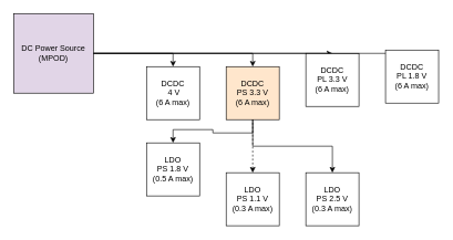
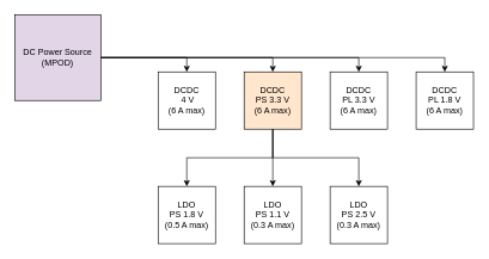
  <mxCell id="0" />
  <mxCell id="1" parent="0" />
  <mxCell id="2" style="edgeStyle=orthogonalEdgeStyle;rounded=0;orthogonalLoop=1;jettySize=auto;html=1;exitX=1;exitY=0.5;exitDx=0;exitDy=0;entryX=0.5;entryY=0;entryDx=0;entryDy=0;" edge="1" parent="1" source="3" target="4"><mxGeometry relative="1" as="geometry" /></mxCell>
  <mxCell id="3" value="DC Power Source&lt;br&gt;(MPOD)" style="whiteSpace=wrap;html=1;aspect=fixed;fillColor=#e1d5e7;" vertex="1" parent="1"><mxGeometry x="20" y="20" width="120" height="120" as="geometry" /></mxCell>
  <mxCell id="4" value="DCDC&lt;br&gt;&amp;nbsp;4 V &lt;br&gt;(6 A max)" style="whiteSpace=wrap;html=1;aspect=fixed;" vertex="1" parent="1"><mxGeometry x="220" y="100" width="80" height="80" as="geometry" /></mxCell>
  <mxCell id="5" style="edgeStyle=orthogonalEdgeStyle;rounded=0;orthogonalLoop=1;jettySize=auto;html=1;exitX=0.5;exitY=1;exitDx=0;exitDy=0;" edge="1" parent="1" source="7" target="16"><mxGeometry relative="1" as="geometry" /></mxCell>
  <mxCell id="6" style="edgeStyle=orthogonalEdgeStyle;rounded=0;orthogonalLoop=1;jettySize=auto;html=1;exitX=0.5;exitY=0;exitDx=0;exitDy=0;startArrow=classic;startFill=1;endArrow=none;endFill=0;" edge="1" parent="1" source="7"><mxGeometry relative="1" as="geometry"><mxPoint x="140" y="80" as="targetPoint" /><Array as="points"><mxPoint x="380" y="80" /></Array></mxGeometry></mxCell>
  <mxCell id="7" value="DCDC&lt;br&gt;PS 3.3 V &lt;br&gt;(6 A max)" style="whiteSpace=wrap;html=1;aspect=fixed;fillColor=#ffe6cc;" vertex="1" parent="1"><mxGeometry x="340" y="100" width="80" height="80" as="geometry" /></mxCell>
  <mxCell id="8" style="edgeStyle=orthogonalEdgeStyle;rounded=0;orthogonalLoop=1;jettySize=auto;html=1;exitX=0.5;exitY=0;exitDx=0;exitDy=0;startArrow=classic;startFill=1;endArrow=none;endFill=0;" edge="1" parent="1" source="9"><mxGeometry relative="1" as="geometry"><mxPoint x="140" y="80" as="targetPoint" /><Array as="points"><mxPoint x="500" y="80" /></Array></mxGeometry></mxCell>
- <mxCell id="9" value="DCDC&lt;br&gt;PL 3.3 V &lt;br&gt;(6 A max)" style="whiteSpace=wrap;html=1;aspect=fixed;" vertex="1" parent="1"><mxGeometry x="460" y="80" width="80" height="80" as="geometry" /></mxCell>
+ <mxCell id="9" value="DCDC&lt;br&gt;PL 3.3 V &lt;br&gt;(6 A max)" style="whiteSpace=wrap;html=1;aspect=fixed;" vertex="1" parent="1"><mxGeometry x="460" y="100" width="80" height="80" as="geometry" /></mxCell>
  <mxCell id="10" style="edgeStyle=orthogonalEdgeStyle;rounded=0;orthogonalLoop=1;jettySize=auto;html=1;exitX=0.5;exitY=0;exitDx=0;exitDy=0;startArrow=classic;startFill=1;endArrow=none;endFill=0;" edge="1" parent="1" source="11"><mxGeometry relative="1" as="geometry"><mxPoint x="140" y="80" as="targetPoint" /><Array as="points"><mxPoint x="620" y="80" /></Array></mxGeometry></mxCell>
- <mxCell id="11" value="DCDC&lt;br&gt;PL 1.8 V &lt;br&gt;(6 A max)" style="whiteSpace=wrap;html=1;aspect=fixed;" vertex="1" parent="1"><mxGeometry x="580" y="75" width="80" height="80" as="geometry" /></mxCell>
+ <mxCell id="11" value="DCDC&lt;br&gt;PL 1.8 V &lt;br&gt;(6 A max)" style="whiteSpace=wrap;html=1;aspect=fixed;" vertex="1" parent="1"><mxGeometry x="580" y="100" width="80" height="80" as="geometry" /></mxCell>
  <mxCell id="12" style="edgeStyle=orthogonalEdgeStyle;rounded=0;orthogonalLoop=1;jettySize=auto;html=1;exitX=0.5;exitY=0;exitDx=0;exitDy=0;entryX=0.5;entryY=1;entryDx=0;entryDy=0;startArrow=classic;startFill=1;endArrow=none;endFill=0;" edge="1" parent="1" source="13" target="7"><mxGeometry relative="1" as="geometry" /></mxCell>
- <mxCell id="13" value="LDO&lt;br&gt;PS 1.8 V &lt;br&gt;(0.5 A max)" style="whiteSpace=wrap;html=1;aspect=fixed;" vertex="1" parent="1"><mxGeometry x="220" y="215" width="80" height="80" as="geometry" /></mxCell>
- <mxCell id="14" style="edgeStyle=orthogonalEdgeStyle;rounded=0;orthogonalLoop=1;jettySize=auto;html=1;exitX=0.5;exitY=0;exitDx=0;exitDy=0;startArrow=classic;startFill=1;endArrow=none;endFill=0;entryX=0.5;entryY=1;entryDx=0;entryDy=0;dashed=1;" edge="1" parent="1" source="15" target="7"><mxGeometry relative="1" as="geometry"><mxPoint x="350" y="200" as="targetPoint" /></mxGeometry></mxCell>
+ <mxCell id="13" value="LDO&lt;br&gt;PS 1.8 V &lt;br&gt;(0.5 A max)" style="whiteSpace=wrap;html=1;aspect=fixed;" vertex="1" parent="1"><mxGeometry x="220" y="260" width="80" height="80" as="geometry" /></mxCell>
+ <mxCell id="14" style="edgeStyle=orthogonalEdgeStyle;rounded=0;orthogonalLoop=1;jettySize=auto;html=1;exitX=0.5;exitY=0;exitDx=0;exitDy=0;startArrow=classic;startFill=1;endArrow=none;endFill=0;entryX=0.5;entryY=1;entryDx=0;entryDy=0;" edge="1" parent="1" source="15" target="7"><mxGeometry relative="1" as="geometry"><mxPoint x="350" y="200" as="targetPoint" /></mxGeometry></mxCell>
  <mxCell id="15" value="LDO&lt;br&gt;PS 1.1 V &lt;br&gt;(0.3 A max)" style="whiteSpace=wrap;html=1;aspect=fixed;" vertex="1" parent="1"><mxGeometry x="340" y="260" width="80" height="80" as="geometry" /></mxCell>
  <mxCell id="16" value="LDO&lt;br&gt;PS 2.5 V &lt;br&gt;(0.3 A max)" style="whiteSpace=wrap;html=1;aspect=fixed;" vertex="1" parent="1"><mxGeometry x="460" y="260" width="80" height="80" as="geometry" /></mxCell>
